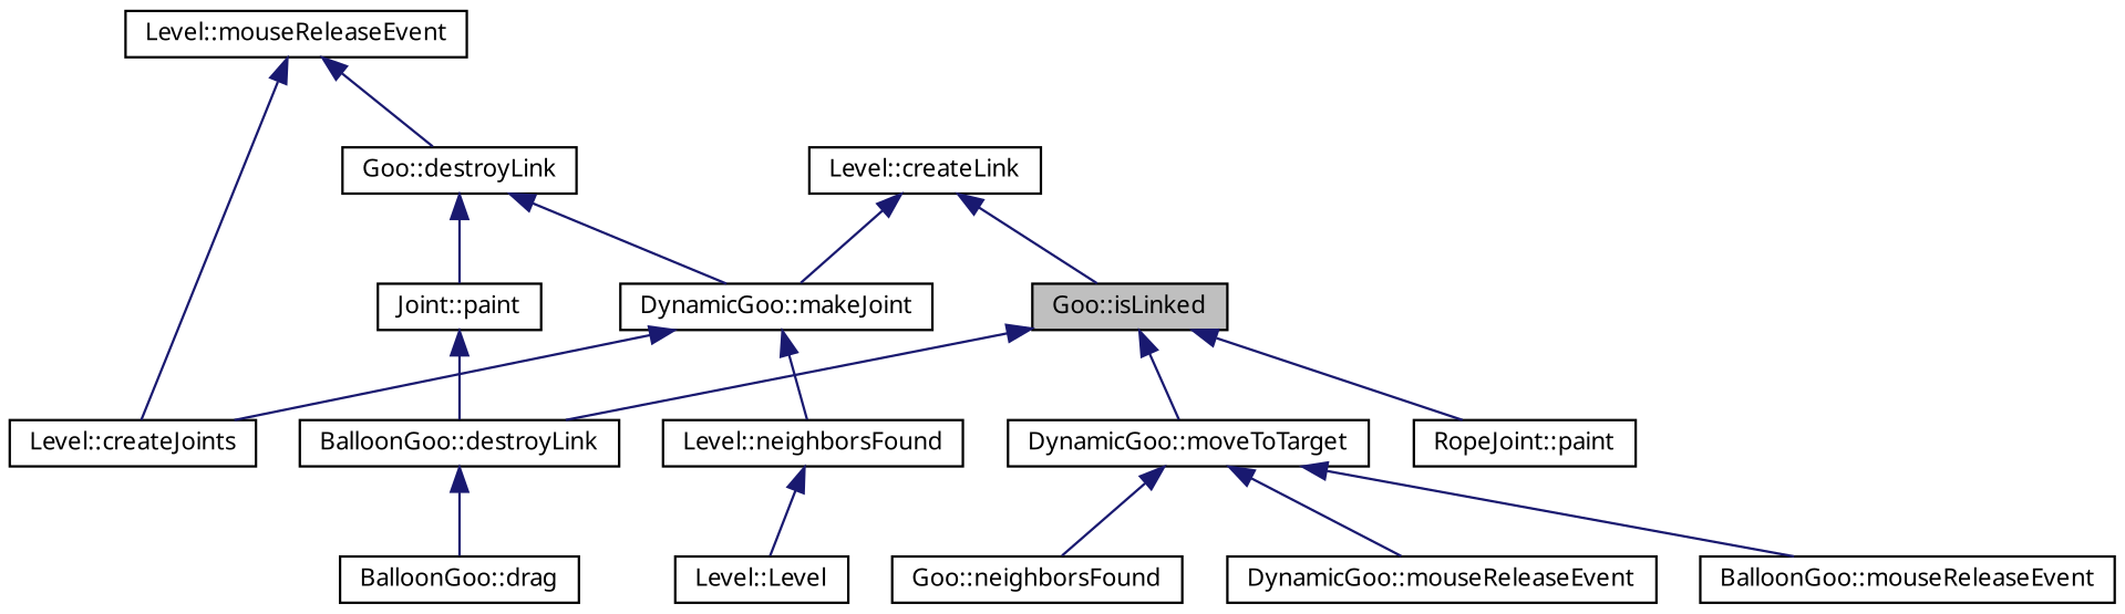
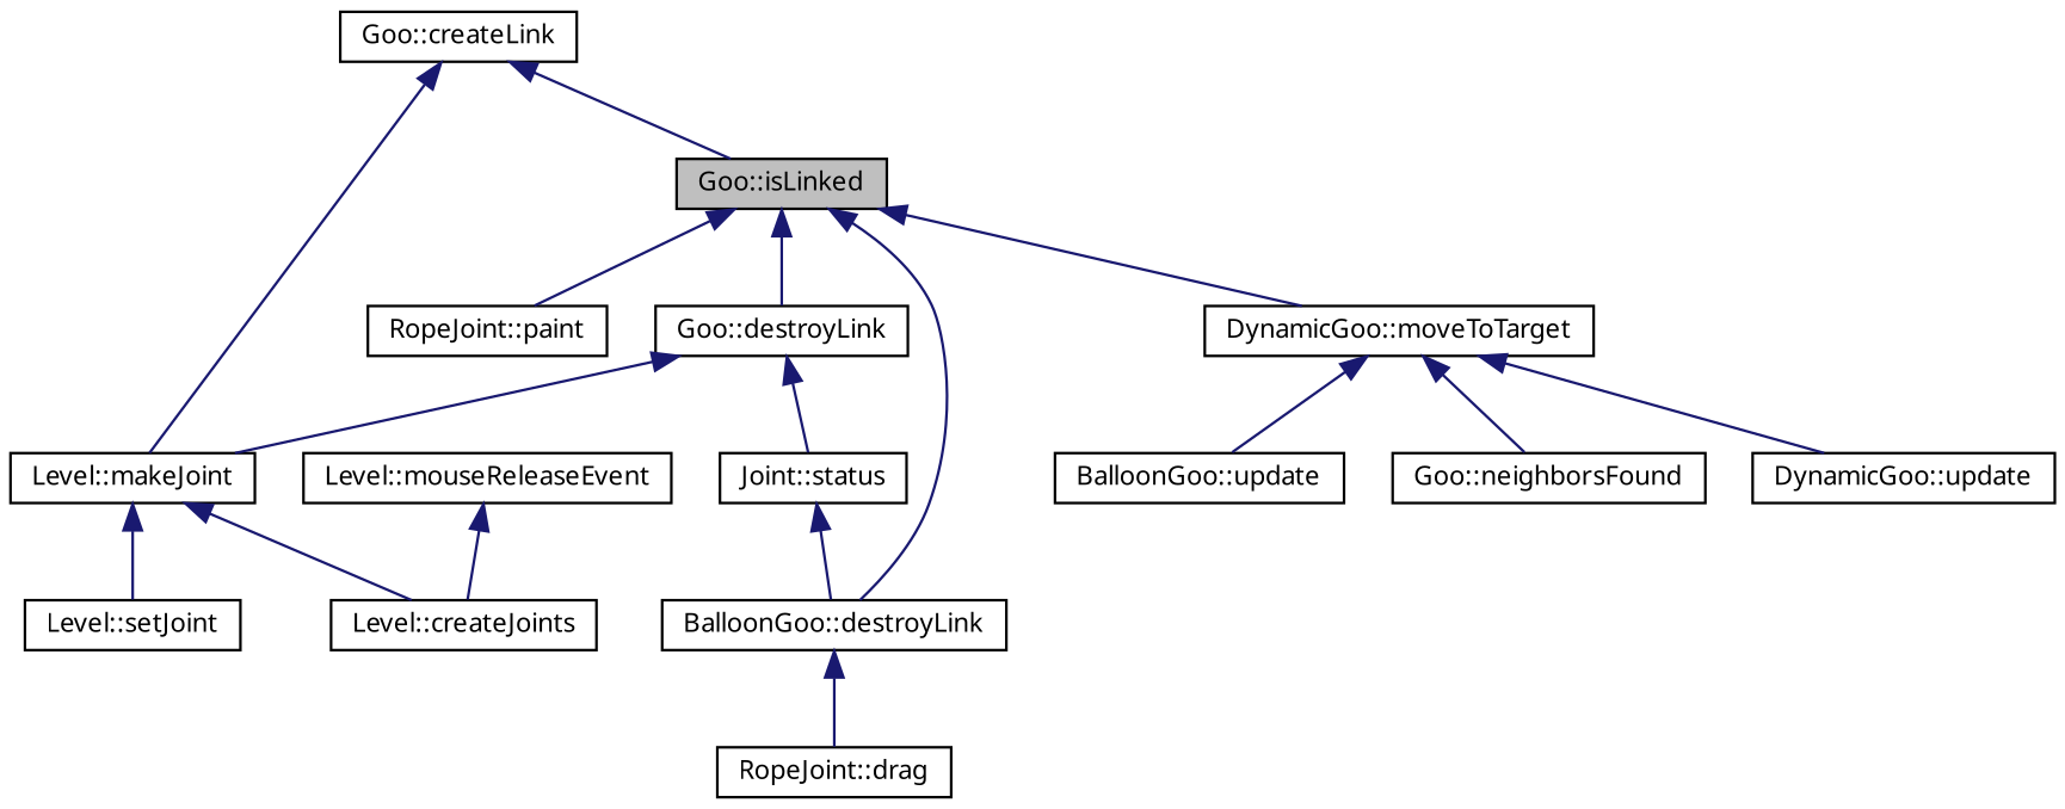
  digraph {
    fontname="Noto Sans"
    rankdir=TB
    node [color=black fillcolor=white fontname="Noto Sans" fontsize=10 shape=record style=filled]
    edge [color=midnightblue dir=back fontname="Noto Sans" fontsize=10 labelfontname=Helvetica labelfontsize=10 style=solid]
    n1 [fillcolor=grey75 fontcolor=black height=0.2 label="Goo::isLinked" width=0.4]
    n2 [height=0.2 label="BalloonGoo::destroyLink" width=0.4]
    n3 [height=0.2 label="DynamicGoo::moveToTarget" width=0.4]
    n4 [height=0.2 label="Goo::destroyLink" width=0.4]
    n5 [height=0.2 label="RopeJoint::paint" width=0.4]
-   n6 [height=0.2 label="BalloonGoo::drag" width=0.4]
-   n7 [height=0.2 label="BalloonGoo::mouseReleaseEvent" width=0.4]
+   n6 [height=0.2 label="RopeJoint::drag" width=0.4]
+   n7 [height=0.2 label="BalloonGoo::update" width=0.4]
    n8 [height=0.2 label="Goo::neighborsFound" width=0.4]
-   n9 [height=0.2 label="DynamicGoo::mouseReleaseEvent" width=0.4]
-   n10 [height=0.2 label="Level::createLink" width=0.4]
-   n11 [height=0.2 label="DynamicGoo::makeJoint" width=0.4]
-   n12 [height=0.2 label="Joint::paint" width=0.4]
+   n9 [height=0.2 label="DynamicGoo::update" width=0.4]
+   n10 [height=0.2 label="Goo::createLink" width=0.4]
+   n11 [height=0.2 label="Level::makeJoint" width=0.4]
+   n12 [height=0.2 label="Joint::status" width=0.4]
    n13 [height=0.2 label="Level::createJoints" width=0.4]
-   n14 [height=0.2 label="Level::neighborsFound" width=0.4]
-   n15 [height=0.2 label="Level::Level" width=0.4]
+   n14 [height=0.2 label="Level::setJoint" width=0.4]
    n16 [height=0.2 label="Level::mouseReleaseEvent" width=0.4]
    n1 -> n2
    n1 -> n3
-   n16 -> n4
+   n1 -> n4
    n1 -> n5
    n2 -> n6
    n3 -> n7
    n3 -> n8
    n3 -> n9
    n4 -> n11
    n4 -> n12
    n10 -> n1
    n10 -> n11
    n11 -> n13
    n11 -> n14
    n12 -> n2
-   n14 -> n15
    n16 -> n13
  }
